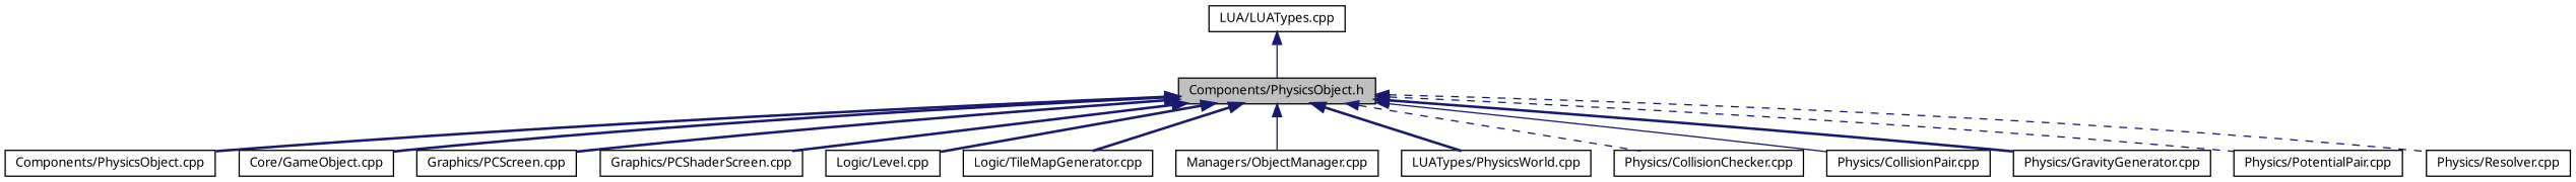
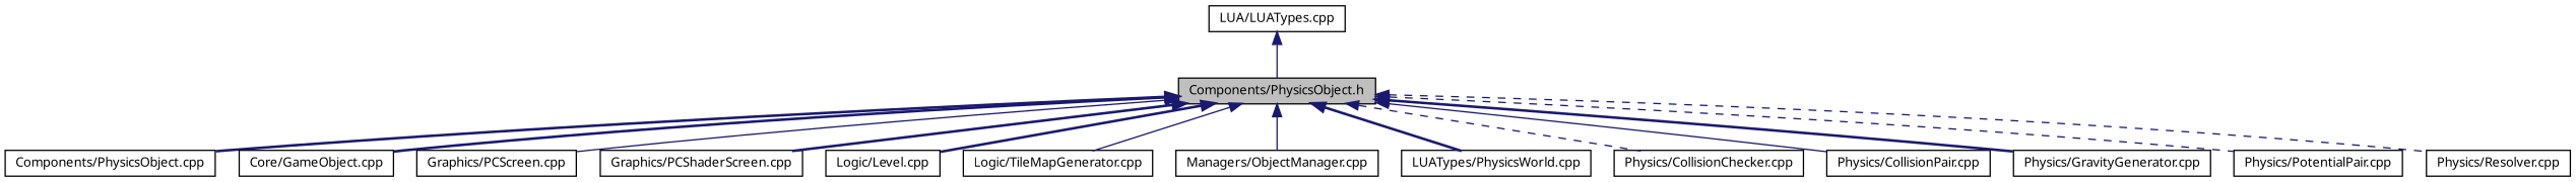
  digraph {
    fontname="Noto Sans"
    node [color=black fillcolor=white fontname="Noto Sans" fontsize=10 shape=record style=filled]
    edge [color=midnightblue dir=back fontname="Noto Sans" fontsize=10 labelfontname=Helvetica labelfontsize=10 style=bold]
    n1 [fillcolor=grey75 fontcolor=black height=0.2 label="Components/PhysicsObject.h" width=0.4]
    n2 [height=0.2 label="Components/PhysicsObject.cpp" width=0.4]
    n3 [height=0.2 label="Core/GameObject.cpp" width=0.4]
    n4 [height=0.2 label="Graphics/PCScreen.cpp" width=0.4]
    n5 [height=0.2 label="Graphics/PCShaderScreen.cpp" width=0.4]
    n6 [height=0.2 label="Logic/Level.cpp" width=0.4]
    n7 [height=0.2 label="Logic/TileMapGenerator.cpp" width=0.4]
    n8 [height=0.2 label="Managers/ObjectManager.cpp" width=0.4]
    n9 [height=0.2 label="LUATypes/PhysicsWorld.cpp" width=0.4]
    n10 [height=0.2 label="Physics/CollisionChecker.cpp" width=0.4]
    n11 [height=0.2 label="Physics/CollisionPair.cpp" width=0.4]
    n12 [height=0.2 label="Physics/GravityGenerator.cpp" width=0.4]
    n13 [height=0.2 label="Physics/PotentialPair.cpp" width=0.4]
    n14 [height=0.2 label="Physics/Resolver.cpp" width=0.4]
    n15 [height=0.2 label="LUA/LUATypes.cpp" width=0.4]
    n1 -> n2
    n1 -> n3
-   n1 -> n4
+   n1 -> n4 [style=solid]
    n1 -> n5
    n1 -> n6
-   n1 -> n7
+   n1 -> n7 [style=solid]
    n1 -> n8 [style=solid]
    n1 -> n9
    n1 -> n10 [style=dashed]
    n1 -> n11 [style=solid]
    n1 -> n12
    n1 -> n13 [style=dashed]
    n1 -> n14 [style=dashed]
    n15 -> n1 [style=solid]
  }
